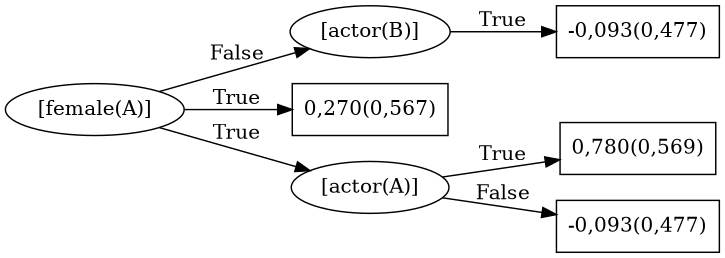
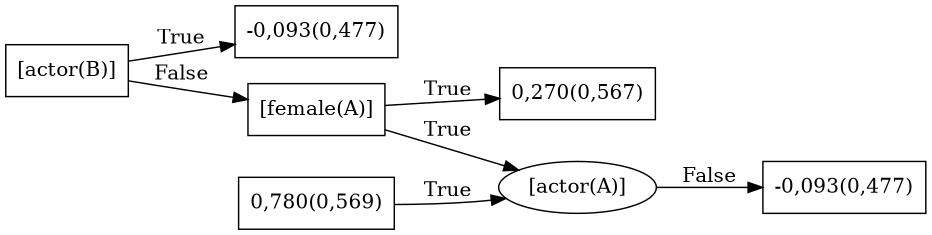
  digraph {
    rankdir=LR
    node [shape=box]
-   n1 [label="[actor(B)]" shape=""]
+   n1 [label="[actor(B)]"]
    n2 [label="-0,093(0,477)"]
-   n3 [label="[female(A)]" shape=""]
+   n3 [label="[female(A)]"]
    n4 [label="0,270(0,567)"]
    n5 [label="[actor(A)]" shape=""]
    n6 [label="0,780(0,569)"]
    n7 [label="-0,093(0,477)"]
    n1 -> n2 [label=True]
-   n3 -> n1 [label=False]
+   n1 -> n3 [label=False]
    n3 -> n4 [label=True]
    n3 -> n5 [label=True]
-   n5 -> n6 [label=True]
+   n6 -> n5 [label=True]
    n5 -> n7 [label=False]
  }
